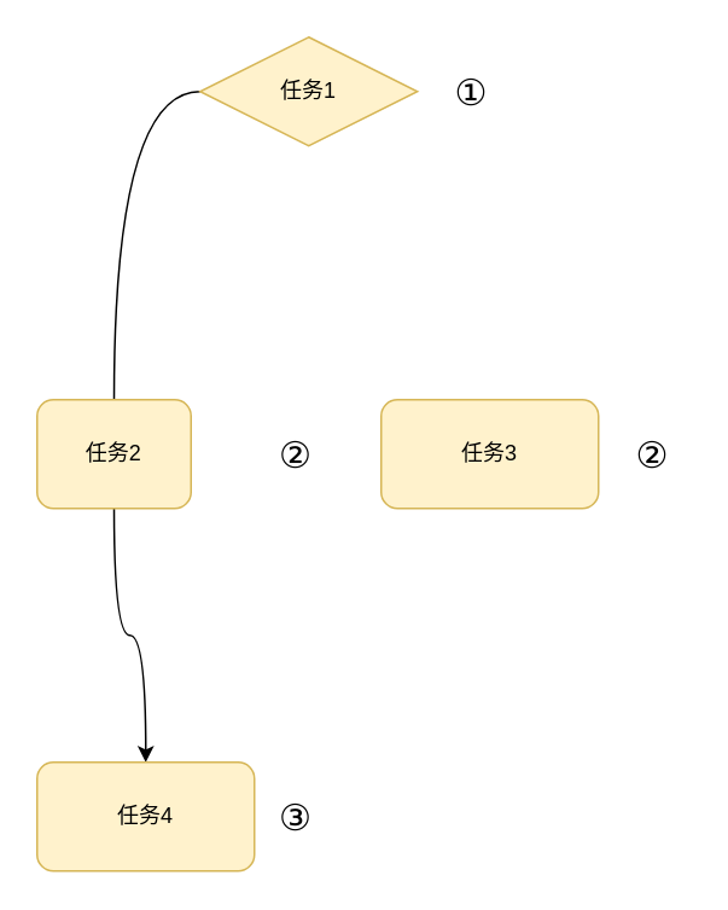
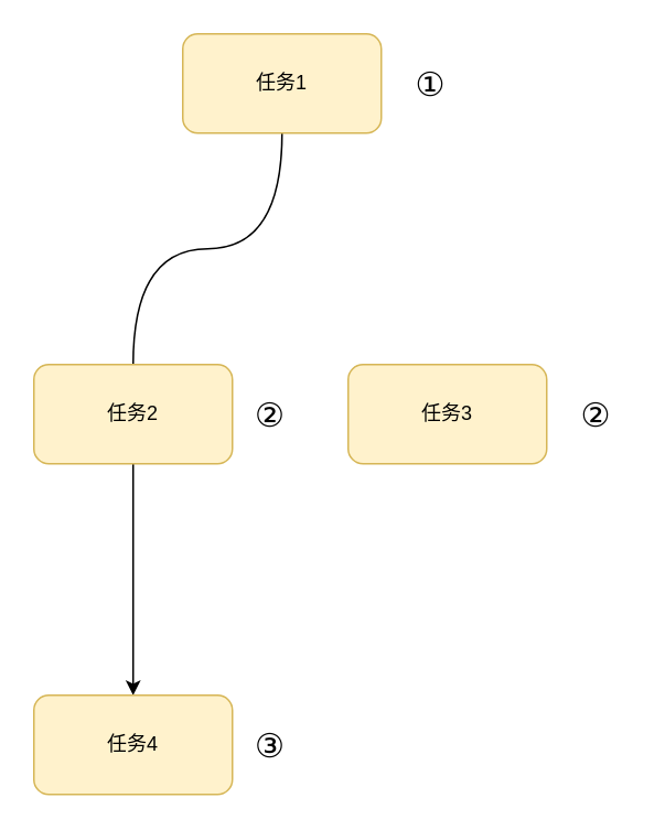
  <mxCell id="0" />
  <mxCell id="1" parent="0" />
  <mxCell id="2" value="" style="edgeStyle=orthogonalEdgeStyle;rounded=0;orthogonalLoop=1;jettySize=auto;html=1;curved=1;endArrow=none;" edge="1" parent="1" source="3" target="6"><mxGeometry relative="1" as="geometry" /></mxCell>
- <mxCell id="3" value="任务1" style="rhombus;whiteSpace=wrap;html=1;fillColor=#fff2cc;strokeColor=#d6b656;" vertex="1" parent="1"><mxGeometry x="110" y="20" width="120" height="60" as="geometry" /></mxCell>
+ <mxCell id="3" value="任务1" style="rounded=1;whiteSpace=wrap;html=1;fillColor=#fff2cc;strokeColor=#d6b656;" vertex="1" parent="1"><mxGeometry x="110" y="20" width="120" height="60" as="geometry" /></mxCell>
  <mxCell id="4" value="任务3" style="rounded=1;whiteSpace=wrap;html=1;fillColor=#fff2cc;strokeColor=#d6b656;" vertex="1" parent="1"><mxGeometry x="210" y="220" width="120" height="60" as="geometry" /></mxCell>
  <mxCell id="5" value="" style="edgeStyle=orthogonalEdgeStyle;rounded=0;orthogonalLoop=1;jettySize=auto;html=1;curved=1;" edge="1" parent="1" source="6" target="7"><mxGeometry relative="1" as="geometry" /></mxCell>
- <mxCell id="6" value="任务2" style="rounded=1;whiteSpace=wrap;html=1;fillColor=#fff2cc;strokeColor=#d6b656;" vertex="1" parent="1"><mxGeometry x="20" y="220" width="85" height="60" as="geometry" /></mxCell>
+ <mxCell id="6" value="任务2" style="rounded=1;whiteSpace=wrap;html=1;fillColor=#fff2cc;strokeColor=#d6b656;" vertex="1" parent="1"><mxGeometry x="20" y="220" width="120" height="60" as="geometry" /></mxCell>
  <mxCell id="7" value="任务4" style="rounded=1;whiteSpace=wrap;html=1;fillColor=#fff2cc;strokeColor=#d6b656;" vertex="1" parent="1"><mxGeometry x="20" y="420" width="120" height="60" as="geometry" /></mxCell>
  <mxCell id="8" value="&lt;font style=&quot;font-size: 20px&quot;&gt;①&lt;/font&gt;" style="text;html=1;strokeColor=none;fillColor=none;align=center;verticalAlign=middle;whiteSpace=wrap;rounded=0;" vertex="1" parent="1"><mxGeometry x="240" y="40" width="40" height="20" as="geometry" /></mxCell>
  <mxCell id="9" value="&lt;span style=&quot;font-size: 20px&quot;&gt;③&lt;/span&gt;" style="text;html=1;strokeColor=none;fillColor=none;align=center;verticalAlign=middle;whiteSpace=wrap;rounded=0;" vertex="1" parent="1"><mxGeometry x="143" y="440" width="40" height="20" as="geometry" /></mxCell>
  <mxCell id="10" value="&lt;span style=&quot;font-size: 20px&quot;&gt;②&lt;/span&gt;" style="text;html=1;strokeColor=none;fillColor=none;align=center;verticalAlign=middle;whiteSpace=wrap;rounded=0;" vertex="1" parent="1"><mxGeometry x="143" y="240" width="40" height="20" as="geometry" /></mxCell>
  <mxCell id="11" value="&lt;span style=&quot;font-size: 20px&quot;&gt;②&lt;/span&gt;" style="text;html=1;strokeColor=none;fillColor=none;align=center;verticalAlign=middle;whiteSpace=wrap;rounded=0;" vertex="1" parent="1"><mxGeometry x="340" y="240" width="40" height="20" as="geometry" /></mxCell>
